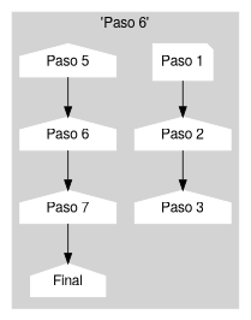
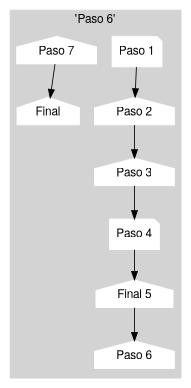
  digraph {
    fontname="Helvetica,Arial,sans-serif"
    node [color=white fontname="Helvetica,Arial,sans-serif" shape=house style=filled]
    edge [fontname="Helvetica,Arial,sans-serif"]
    "Paso 1" [shape=note]
    "Paso 2"
    "Paso 3"
-   "Paso 5"
+   "Paso 4" [shape=note]
+   "Paso 5" [label="Final 5"]
    "Paso 6"
    "Paso 7"
    Final
    subgraph cluster_1 {
      color=lightgrey
      label="'Paso 6'"
      style=filled
      "Paso 1"
      "Paso 2"
      "Paso 3"
+     "Paso 4"
      "Paso 5"
      "Paso 6"
      "Paso 7"
      Final
    }
    "Paso 1" -> "Paso 2"
    "Paso 2" -> "Paso 3"
+   "Paso 3" -> "Paso 4"
+   "Paso 4" -> "Paso 5"
    "Paso 5" -> "Paso 6"
-   "Paso 6" -> "Paso 7"
    "Paso 7" -> Final
  }
